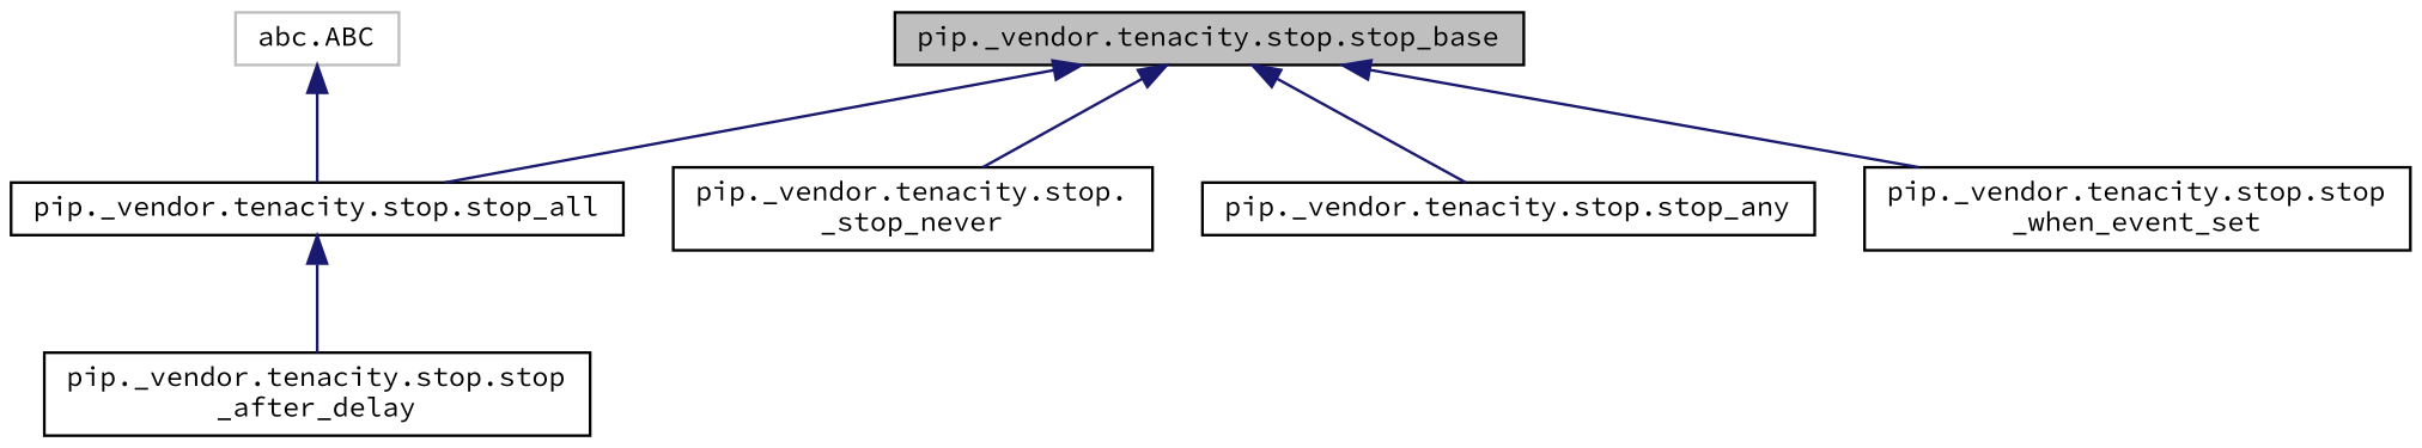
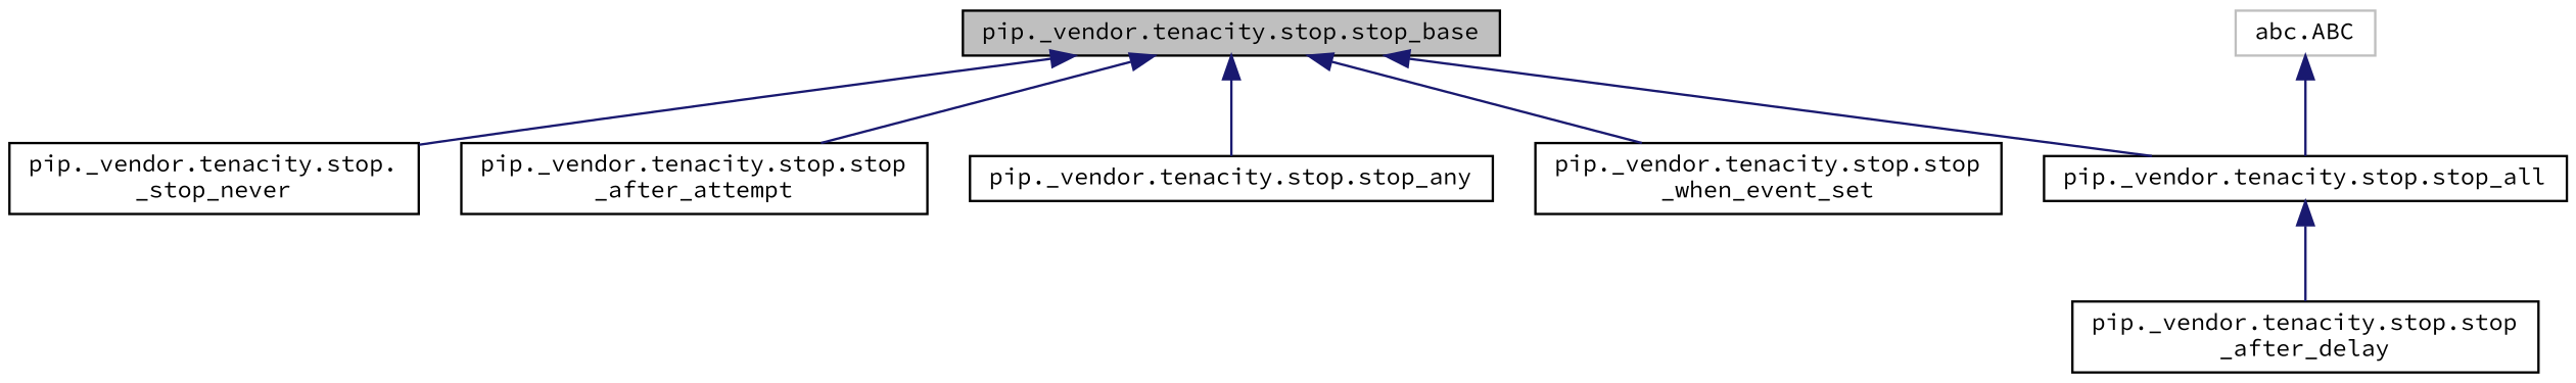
  digraph {
    fontname="Source Code Pro"
    rankdir=TB
    node [color=black fillcolor=white fontname="Source Code Pro" fontsize=10 shape=record style=filled]
    edge [color=midnightblue dir=back fontname="Source Code Pro" fontsize=10 labelfontname=Helvetica labelfontsize=10 style=solid]
    n1 [fillcolor=grey75 fontcolor=black height=0.2 label="pip._vendor.tenacity.stop.stop_base" width=0.4]
    n2 [height=0.2 label="pip._vendor.tenacity.stop.\l_stop_never" width=0.4]
+   n3 [height=0.2 label="pip._vendor.tenacity.stop.stop\l_after_attempt" width=0.4]
    n4 [height=0.2 label="pip._vendor.tenacity.stop.stop_all" width=0.4]
    n5 [height=0.2 label="pip._vendor.tenacity.stop.stop_any" width=0.4]
    n6 [height=0.2 label="pip._vendor.tenacity.stop.stop\l_when_event_set" width=0.4]
    n7 [height=0.2 label="pip._vendor.tenacity.stop.stop\l_after_delay" width=0.4]
    n8 [color=grey75 height=0.2 label="abc.ABC" width=0.4]
    n1 -> n2
+   n1 -> n3
    n1 -> n4
    n1 -> n5
    n1 -> n6
    n4 -> n7
    n8 -> n4
  }
